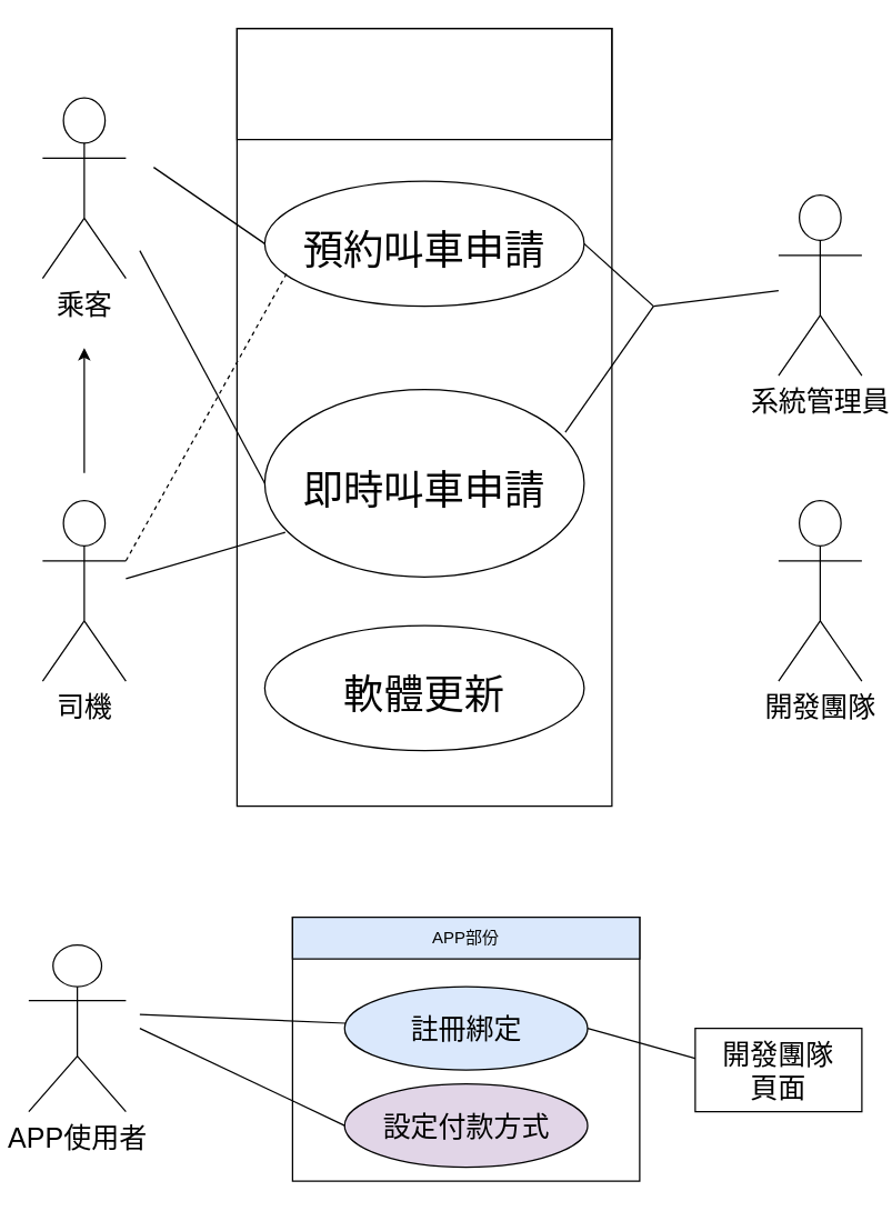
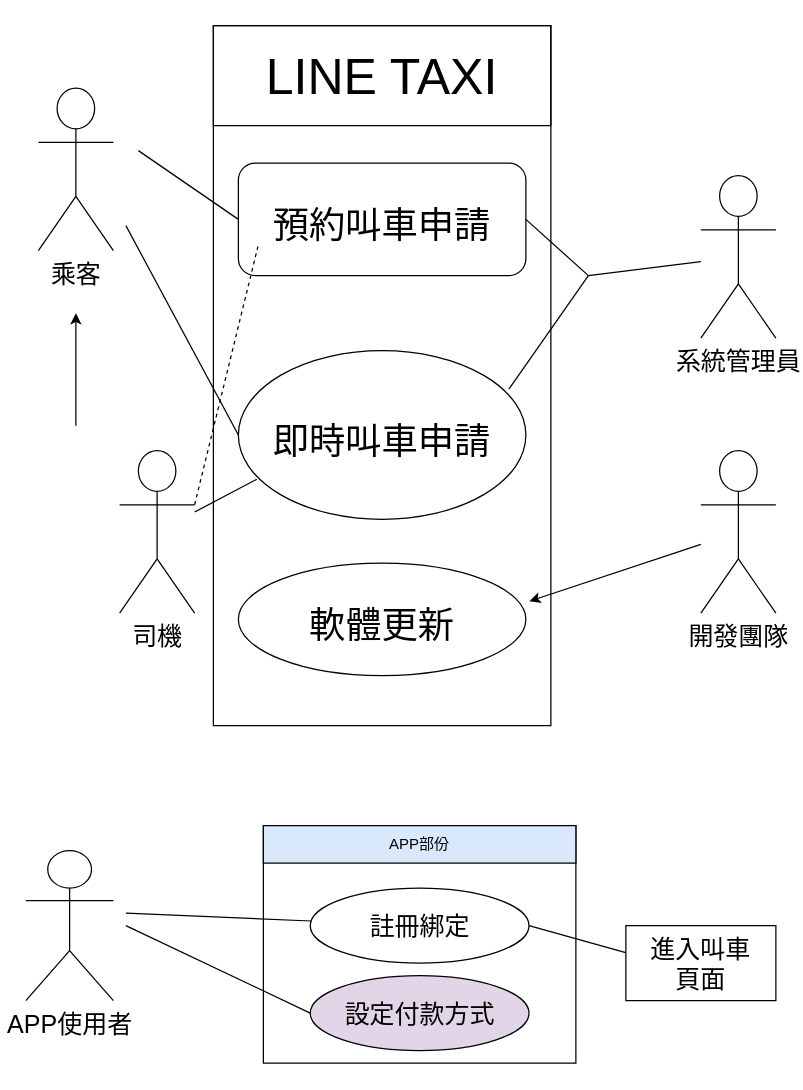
  <mxCell id="0" />
  <mxCell id="1" parent="0" />
  <mxCell id="2" value="" style="rounded=0;whiteSpace=wrap;html=1;fillColor=none;" parent="1" vertex="1"><mxGeometry x="170" y="20" width="270" height="560" as="geometry" /></mxCell>
  <mxCell id="3" style="edgeStyle=none;html=1;entryX=0;entryY=0.5;entryDx=0;entryDy=0;fontSize=20;endArrow=none;endFill=0;" parent="1" target="12" edge="1"><mxGeometry relative="1" as="geometry"><mxPoint x="110" y="120" as="sourcePoint" /></mxGeometry></mxCell>
  <mxCell id="4" style="edgeStyle=none;html=1;entryX=0;entryY=0.5;entryDx=0;entryDy=0;fontSize=20;endArrow=none;endFill=0;" parent="1" target="13" edge="1"><mxGeometry relative="1" as="geometry"><mxPoint x="100" y="180" as="sourcePoint" /></mxGeometry></mxCell>
  <mxCell id="5" value="&lt;font style=&quot;font-size: 20px;&quot;&gt;乘客&lt;/font&gt;" style="shape=umlActor;verticalLabelPosition=bottom;verticalAlign=top;html=1;outlineConnect=0;fillColor=none;" parent="1" vertex="1"><mxGeometry x="30" y="70" width="60" height="130" as="geometry" /></mxCell>
  <mxCell id="6" style="edgeStyle=none;html=1;fontSize=20;endArrow=none;endFill=0;entryX=0.064;entryY=0.762;entryDx=0;entryDy=0;entryPerimeter=0;" parent="1" source="9" target="13" edge="1"><mxGeometry relative="1" as="geometry"><mxPoint x="210" y="340" as="targetPoint" /></mxGeometry></mxCell>
  <mxCell id="7" style="edgeStyle=none;html=1;fontSize=20;endArrow=classic;endFill=1;" parent="1" edge="1"><mxGeometry relative="1" as="geometry"><mxPoint x="60" y="250" as="targetPoint" /><mxPoint x="60" y="340" as="sourcePoint" /></mxGeometry></mxCell>
  <mxCell id="8" style="edgeStyle=none;html=1;exitX=1;exitY=0.333;exitDx=0;exitDy=0;exitPerimeter=0;fontSize=20;endArrow=none;endFill=0;entryX=0.068;entryY=0.741;entryDx=0;entryDy=0;entryPerimeter=0;dashed=1;" parent="1" source="9" target="12" edge="1"><mxGeometry relative="1" as="geometry"><mxPoint x="200" y="210" as="targetPoint" /></mxGeometry></mxCell>
- <mxCell id="9" value="&lt;font style=&quot;font-size: 20px;&quot;&gt;司機&lt;/font&gt;" style="shape=umlActor;verticalLabelPosition=bottom;verticalAlign=top;html=1;outlineConnect=0;fillColor=none;" parent="1" vertex="1"><mxGeometry x="30" y="360" width="60" height="130" as="geometry" /></mxCell>
+ <mxCell id="9" value="&lt;font style=&quot;font-size: 20px;&quot;&gt;司機&lt;/font&gt;" style="shape=umlActor;verticalLabelPosition=bottom;verticalAlign=top;html=1;outlineConnect=0;fillColor=none;" parent="1" vertex="1"><mxGeometry x="95" y="360" width="60" height="130" as="geometry" /></mxCell>
  <mxCell id="10" value="" style="rounded=0;whiteSpace=wrap;html=1;fillColor=none;" parent="1" vertex="1"><mxGeometry x="170" y="20" width="270" height="80" as="geometry" /></mxCell>
- <mxCell id="12" value="&lt;font style=&quot;font-size: 29px;&quot;&gt;預約叫車申請&lt;/font&gt;" style="ellipse;whiteSpace=wrap;html=1;fontSize=40;fillColor=none;" parent="1" vertex="1"><mxGeometry x="190" y="130" width="230" height="90" as="geometry" /></mxCell>
+ <mxCell id="11" value="&lt;font style=&quot;font-size: 40px;&quot;&gt;LINE TAXI&lt;/font&gt;" style="text;html=1;strokeColor=none;fillColor=none;align=center;verticalAlign=middle;whiteSpace=wrap;rounded=0;" parent="1" vertex="1"><mxGeometry x="170" y="20" width="270" height="80" as="geometry" /></mxCell>
+ <mxCell id="12" value="&lt;font style=&quot;font-size: 29px;&quot;&gt;預約叫車申請&lt;/font&gt;" style="whiteSpace=wrap;html=1;fontSize=40;fillColor=none;rounded=1;" parent="1" vertex="1"><mxGeometry x="190" y="130" width="230" height="90" as="geometry" /></mxCell>
  <mxCell id="13" value="&lt;font style=&quot;font-size: 29px;&quot;&gt;即時叫車申請&lt;/font&gt;" style="ellipse;whiteSpace=wrap;html=1;fontSize=40;fillColor=none;" parent="1" vertex="1"><mxGeometry x="190" y="280" width="230" height="135" as="geometry" /></mxCell>
  <mxCell id="14" value="&lt;font style=&quot;font-size: 29px;&quot;&gt;軟體更新&lt;/font&gt;" style="ellipse;whiteSpace=wrap;html=1;fontSize=40;fillColor=none;" parent="1" vertex="1"><mxGeometry x="190" y="450" width="230" height="90" as="geometry" /></mxCell>
  <mxCell id="15" style="edgeStyle=none;html=1;fontSize=20;endArrow=none;endFill=0;" parent="1" source="16" edge="1"><mxGeometry relative="1" as="geometry"><mxPoint x="470" y="220" as="targetPoint" /></mxGeometry></mxCell>
  <mxCell id="16" value="&lt;font style=&quot;font-size: 20px;&quot;&gt;系統管理員&lt;/font&gt;" style="shape=umlActor;verticalLabelPosition=bottom;verticalAlign=top;html=1;outlineConnect=0;fillColor=none;" parent="1" vertex="1"><mxGeometry x="560" y="140" width="60" height="130" as="geometry" /></mxCell>
+ <mxCell id="17" style="edgeStyle=none;html=1;entryX=1.012;entryY=0.339;entryDx=0;entryDy=0;entryPerimeter=0;fontSize=20;endArrow=classic;endFill=1;" parent="1" source="18" target="14" edge="1"><mxGeometry relative="1" as="geometry" /></mxCell>
  <mxCell id="18" value="&lt;font style=&quot;font-size: 20px;&quot;&gt;開發團隊&lt;/font&gt;" style="shape=umlActor;verticalLabelPosition=bottom;verticalAlign=top;html=1;outlineConnect=0;fillColor=none;" parent="1" vertex="1"><mxGeometry x="560" y="360" width="60" height="130" as="geometry" /></mxCell>
  <mxCell id="19" value="" style="endArrow=none;html=1;fontSize=20;exitX=1;exitY=0.5;exitDx=0;exitDy=0;" parent="1" source="12" edge="1"><mxGeometry width="50" height="50" relative="1" as="geometry"><mxPoint x="330" y="320" as="sourcePoint" /><mxPoint x="470" y="220" as="targetPoint" /></mxGeometry></mxCell>
  <mxCell id="20" value="" style="endArrow=none;html=1;fontSize=20;exitX=0.941;exitY=0.228;exitDx=0;exitDy=0;exitPerimeter=0;" parent="1" source="13" edge="1"><mxGeometry width="50" height="50" relative="1" as="geometry"><mxPoint x="420" y="270" as="sourcePoint" /><mxPoint x="470" y="220" as="targetPoint" /></mxGeometry></mxCell>
  <mxCell id="21" value="" style="rounded=0;whiteSpace=wrap;html=1;" vertex="1" parent="1"><mxGeometry x="210" y="660" width="250" height="190" as="geometry" /></mxCell>
  <mxCell id="22" value="APP部份" style="rounded=0;whiteSpace=wrap;html=1;fillColor=#dae8fc;" vertex="1" parent="1"><mxGeometry x="210" y="660" width="250" height="30" as="geometry" /></mxCell>
  <mxCell id="23" style="edgeStyle=none;html=1;fontSize=20;endArrow=none;endFill=0;exitX=1;exitY=0.5;exitDx=0;exitDy=0;" edge="1" parent="1" source="24"><mxGeometry relative="1" as="geometry"><mxPoint x="530" y="770" as="targetPoint" /></mxGeometry></mxCell>
- <mxCell id="24" value="&lt;font style=&quot;font-size: 20px;&quot;&gt;註冊綁定&lt;/font&gt;" style="ellipse;whiteSpace=wrap;html=1;fillColor=#dae8fc;" vertex="1" parent="1"><mxGeometry x="247.5" y="710" width="175" height="60" as="geometry" /></mxCell>
+ <mxCell id="24" value="&lt;font style=&quot;font-size: 20px;&quot;&gt;註冊綁定&lt;/font&gt;" style="ellipse;whiteSpace=wrap;html=1;" vertex="1" parent="1"><mxGeometry x="247.5" y="710" width="175" height="60" as="geometry" /></mxCell>
  <mxCell id="25" value="&lt;font style=&quot;font-size: 20px;&quot;&gt;設定付款方式&lt;/font&gt;" style="ellipse;whiteSpace=wrap;html=1;fillColor=#e1d5e7;" vertex="1" parent="1"><mxGeometry x="247.5" y="780" width="175" height="60" as="geometry" /></mxCell>
  <mxCell id="26" style="edgeStyle=none;html=1;fontSize=20;endArrow=none;endFill=0;" edge="1" parent="1" target="24"><mxGeometry relative="1" as="geometry"><mxPoint x="100" y="730" as="sourcePoint" /></mxGeometry></mxCell>
  <mxCell id="27" value="APP使用者" style="shape=umlActor;verticalLabelPosition=bottom;verticalAlign=top;html=1;outlineConnect=0;fontSize=20;" vertex="1" parent="1"><mxGeometry x="20" y="680" width="70" height="120" as="geometry" /></mxCell>
  <mxCell id="28" style="edgeStyle=none;html=1;fontSize=20;endArrow=none;endFill=0;entryX=0;entryY=0.5;entryDx=0;entryDy=0;" edge="1" parent="1" target="25"><mxGeometry relative="1" as="geometry"><mxPoint x="100" y="740" as="sourcePoint" /><mxPoint x="278.166" y="776.305" as="targetPoint" /></mxGeometry></mxCell>
- <mxCell id="29" value="開發團隊&lt;br&gt;頁面" style="rounded=0;whiteSpace=wrap;html=1;fontSize=20;" vertex="1" parent="1"><mxGeometry x="500" y="740" width="120" height="60" as="geometry" /></mxCell>
+ <mxCell id="29" value="進入叫車&lt;br&gt;頁面" style="rounded=0;whiteSpace=wrap;html=1;fontSize=20;" vertex="1" parent="1"><mxGeometry x="500" y="740" width="120" height="60" as="geometry" /></mxCell>
